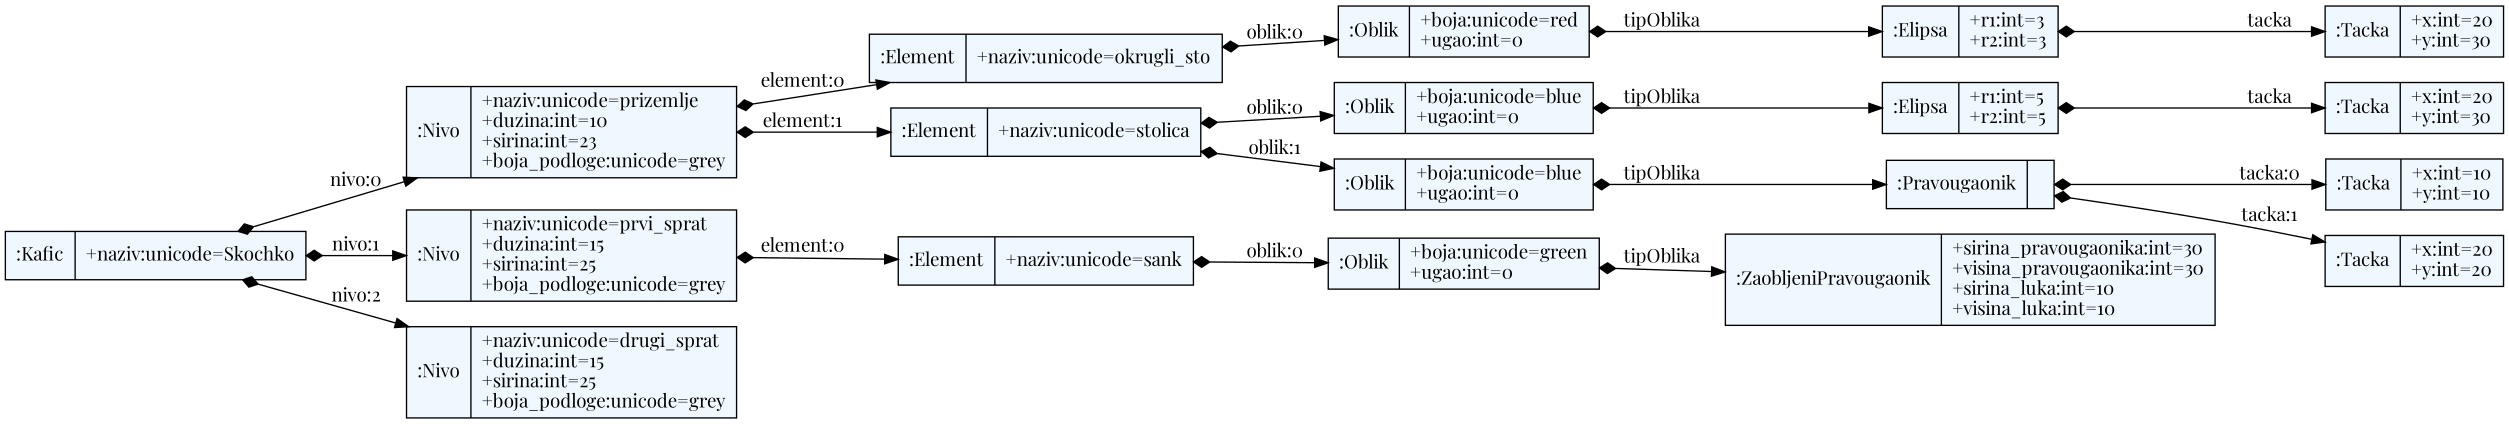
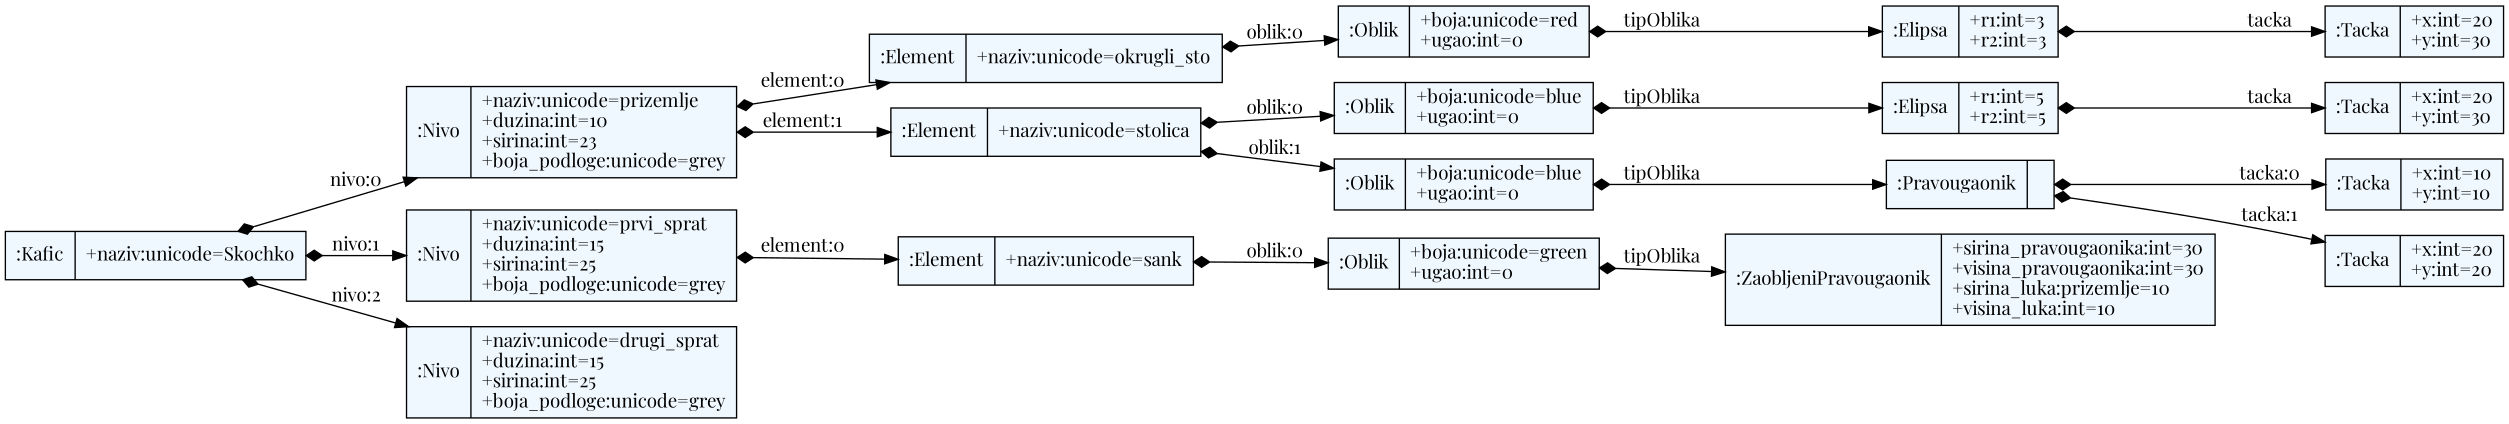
  digraph {
    fontname="Playfair Display"
    fontsize=8
    rankdir=LR
    node [fillcolor=aliceblue shape=record style=filled fontname="Playfair Display"]
    edge [arrowtail=diamond dir=both fontname="Playfair Display"]
    n1 [label="{:Kafic|+naziv:unicode=Skochko\l}"]
    n2 [label="{:Nivo|+naziv:unicode=prizemlje\l+duzina:int=10\l+sirina:int=23\l+boja_podloge:unicode=grey\l}"]
    n3 [label="{:Nivo|+naziv:unicode=prvi_sprat\l+duzina:int=15\l+sirina:int=25\l+boja_podloge:unicode=grey\l}"]
    n4 [label="{:Nivo|+naziv:unicode=drugi_sprat\l+duzina:int=15\l+sirina:int=25\l+boja_podloge:unicode=grey\l}"]
    n5 [label="{:Element|+naziv:unicode=okrugli_sto\l}"]
    n6 [label="{:Element|+naziv:unicode=stolica\l}"]
    n7 [label="{:Oblik|+boja:unicode=red\l+ugao:int=0\l}"]
    n8 [label="{:Elipsa|+r1:int=3\l+r2:int=3\l}"]
    n9 [label="{:Tacka|+x:int=20\l+y:int=30\l}"]
    n10 [label="{:Oblik|+boja:unicode=blue\l+ugao:int=0\l}"]
    n11 [label="{:Oblik|+boja:unicode=blue\l+ugao:int=0\l}"]
    n12 [label="{:Elipsa|+r1:int=5\l+r2:int=5\l}"]
    n13 [label="{:Tacka|+x:int=20\l+y:int=30\l}"]
    n14 [label="{:Pravougaonik|}"]
    n15 [label="{:Tacka|+x:int=10\l+y:int=10\l}"]
    n16 [label="{:Tacka|+x:int=20\l+y:int=20\l}"]
    n17 [label="{:Element|+naziv:unicode=sank\l}"]
    n18 [label="{:Oblik|+boja:unicode=green\l+ugao:int=0\l}"]
-   n19 [label="{:ZaobljeniPravougaonik|+sirina_pravougaonika:int=30\l+visina_pravougaonika:int=30\l+sirina_luka:int=10\l+visina_luka:int=10\l}"]
+   n19 [label="{:ZaobljeniPravougaonik|+sirina_pravougaonika:int=30\l+visina_pravougaonika:int=30\l+sirina_luka:prizemlje=10\l+visina_luka:int=10\l}"]
    n1 -> n2 [label="nivo:0"]
    n1 -> n3 [label="nivo:1"]
    n1 -> n4 [label="nivo:2"]
    n2 -> n5 [label="element:0"]
    n2 -> n6 [label="element:1"]
    n3 -> n17 [label="element:0"]
    n5 -> n7 [label="oblik:0"]
    n6 -> n10 [label="oblik:0"]
    n6 -> n11 [label="oblik:1"]
    n7 -> n8 [label=tipOblika]
    n8 -> n9 [label=tacka]
    n10 -> n12 [label=tipOblika]
    n11 -> n14 [label=tipOblika]
    n12 -> n13 [label=tacka]
    n14 -> n15 [label="tacka:0"]
    n14 -> n16 [label="tacka:1"]
    n17 -> n18 [label="oblik:0"]
    n18 -> n19 [label=tipOblika]
  }
